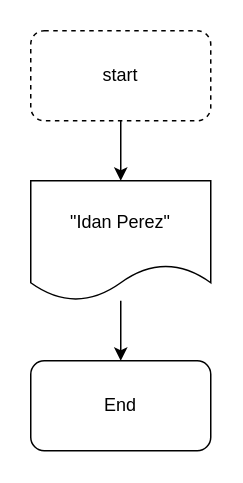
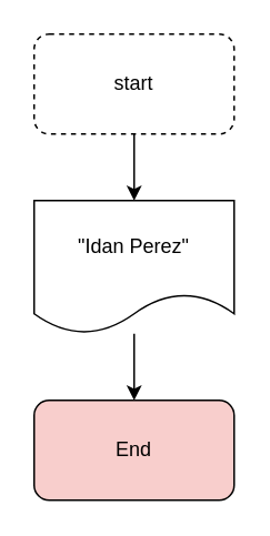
  <mxCell id="0" />
  <mxCell id="1" parent="0" />
  <mxCell id="2" value="" style="edgeStyle=orthogonalEdgeStyle;rounded=0;orthogonalLoop=1;jettySize=auto;html=1;" edge="1" parent="1" source="3" target="5"><mxGeometry relative="1" as="geometry" /></mxCell>
  <mxCell id="3" value="start" style="rounded=1;whiteSpace=wrap;html=1;dashed=1;" vertex="1" parent="1"><mxGeometry x="20" y="20" width="120" height="60" as="geometry" /></mxCell>
  <mxCell id="4" value="" style="edgeStyle=orthogonalEdgeStyle;rounded=0;orthogonalLoop=1;jettySize=auto;html=1;" edge="1" parent="1" source="5" target="6"><mxGeometry relative="1" as="geometry" /></mxCell>
  <mxCell id="5" value="&quot;Idan Perez&quot;" style="shape=document;whiteSpace=wrap;html=1;boundedLbl=1;" vertex="1" parent="1"><mxGeometry x="20" y="120" width="120" height="80" as="geometry" /></mxCell>
- <mxCell id="6" value="End" style="rounded=1;whiteSpace=wrap;html=1;" vertex="1" parent="1"><mxGeometry x="20" y="240" width="120" height="60" as="geometry" /></mxCell>
+ <mxCell id="6" value="End" style="rounded=1;whiteSpace=wrap;html=1;fillColor=#f8cecc;" vertex="1" parent="1"><mxGeometry x="20" y="240" width="120" height="60" as="geometry" /></mxCell>
